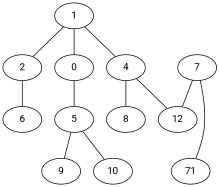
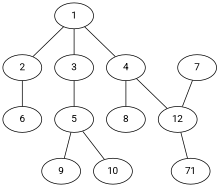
  graph {
    fontname=Roboto
    node [fontname=Roboto]
    edge [fontname=Roboto]
    1
    2
-   3 [label=0]
+   3
    4
    6
    5
    8
    12
    9
    10
    n11 [label=71]
    7
    1 -- 2
    1 -- 3
    1 -- 4
    2 -- 6
    3 -- 5
    4 -- 8
    4 -- 12
    5 -- 9
    5 -- 10
    7 -- 12
-   7 -- n11
+   12 -- n11
  }
